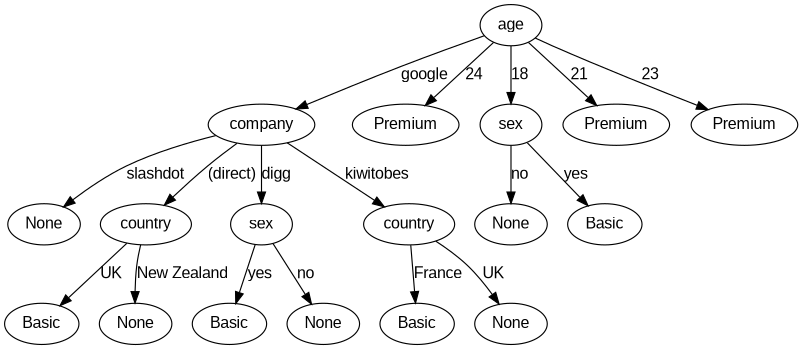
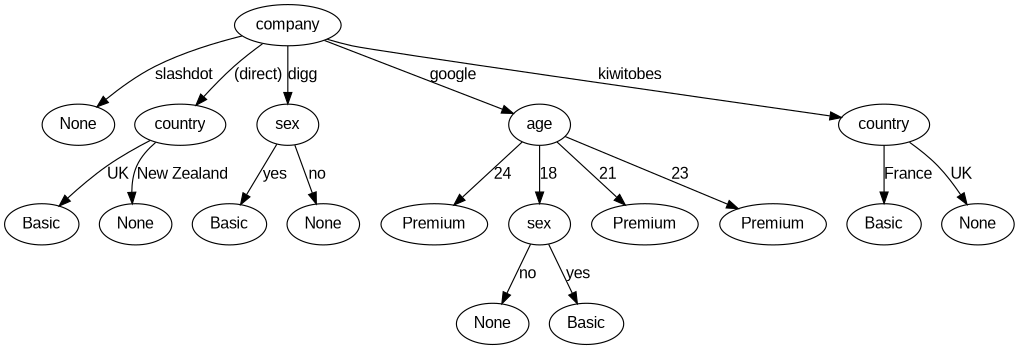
  digraph {
    fontname="Liberation Sans"
    node [fontname="Liberation Sans"]
    edge [fontname="Liberation Sans"]
    n1 [label=company]
    n2 [label=None]
    n3 [label=country]
    n4 [label=sex]
    n5 [label=age]
    n6 [label=country]
    n7 [label=Basic]
    n8 [label=None]
    n9 [label=Basic]
    n10 [label=None]
    n11 [label=Premium]
    n12 [label=sex]
    n13 [label=Premium]
    n14 [label=Premium]
    n15 [label=None]
    n16 [label=Basic]
    n17 [label=Basic]
    n18 [label=None]
    NULL [style=invis]
    n1 -> n2 [label=slashdot]
    n1 -> n3 [label="(direct)"]
    n1 -> n4 [label=digg]
-   n5 -> n1 [label=google]
+   n1 -> n5 [label=google]
    n1 -> n6 [label=kiwitobes]
    n3 -> n7 [label=UK]
    n3 -> n8 [label="New Zealand"]
    n4 -> n9 [label=yes]
    n4 -> n10 [label=no]
    n5 -> n11 [label=24]
    n5 -> n12 [label=18]
    n5 -> n13 [label=21]
    n5 -> n14 [label=23]
    n6 -> n17 [label=France]
    n6 -> n18 [label=UK]
    n12 -> n15 [label=no]
    n12 -> n16 [label=yes]
  }
